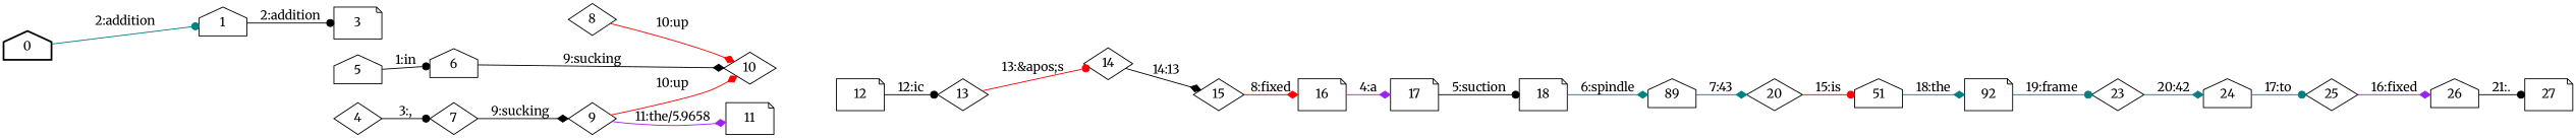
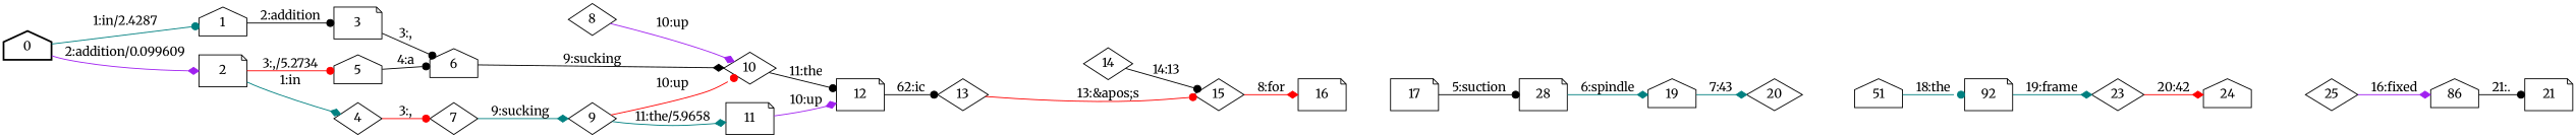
  digraph {
    fontname=Merriweather
    nodesep=0.25
    rankdir=LR
    ranksep=0.4
    node [fontname=Merriweather fontsize=14 shape=diamond style=solid]
    edge [arrowhead=dot color=black fontname=Merriweather fontsize=14]
    n1 [label=0 shape=house style=bold]
    n2 [label=1 shape=house]
+   n3 [label=2 shape=note]
    n4 [label=3 shape=note]
    n5 [label=4]
    n6 [label=5 shape=house]
    n7 [label=6 shape=house]
    n8 [label=7]
    n9 [label=10]
    n10 [label=9]
    n11 [label=8]
    n12 [label=11 shape=note]
    n13 [label=12 shape=note]
    n14 [label=13]
    n15 [label=14]
    n16 [label=15]
    n17 [label=16 shape=note]
    n18 [label=17 shape=note]
-   n19 [label=18 shape=note]
-   n20 [label=89 shape=house]
+   n19 [label=28 shape=note]
+   n20 [label=19 shape=house]
    n21 [label=20]
    n22 [label=51 shape=house]
    n23 [label=92 shape=note]
    n24 [label=23]
    n25 [label=24 shape=house]
    n26 [label=25]
-   n27 [label=26 shape=house]
-   n28 [label=27 shape=note]
-   n1 -> n2 [color=teal label="2:addition"]
+   n27 [label=86 shape=house]
+   n28 [label=21 shape=note]
+   n1 -> n2 [color=teal label="1:in/2.4287"]
+   n1 -> n3 [arrowhead=diamond color=purple label="2:addition/0.099609"]
    n2 -> n4 [label="2:addition"]
-   n5 -> n8 [label="3:,"]
-   n6 -> n7 [label="1:in"]
+   n3 -> n5 [arrowhead=diamond color=teal label="1:in"]
+   n3 -> n6 [color=red label="3:,/5.2734"]
+   n4 -> n7 [label="3:,"]
+   n5 -> n8 [color=red label="3:,"]
+   n6 -> n7 [label="4:a"]
    n7 -> n9 [arrowhead=diamond label="9:sucking"]
-   n8 -> n10 [arrowhead=diamond label="9:sucking"]
-   n10 -> n9 [arrowhead=diamond color=red label="10:up"]
-   n10 -> n12 [arrowhead=diamond color=purple label="11:the/5.9658"]
-   n11 -> n9 [arrowhead=diamond color=red label="10:up"]
-   n13 -> n14 [label="12:ic"]
-   n14 -> n15 [color=red label="13:&apos;s"]
-   n15 -> n16 [arrowhead=diamond label="14:13"]
-   n16 -> n17 [arrowhead=diamond color=red label="8:fixed"]
-   n17 -> n18 [arrowhead=diamond color=purple label="4:a"]
+   n8 -> n10 [arrowhead=diamond color=teal label="9:sucking"]
+   n9 -> n13 [label="11:the"]
+   n10 -> n9 [color=red label="10:up"]
+   n10 -> n12 [arrowhead=diamond color=teal label="11:the/5.9658"]
+   n11 -> n9 [arrowhead=diamond color=purple label="10:up"]
+   n12 -> n13 [arrowhead=diamond color=purple label="10:up"]
+   n13 -> n14 [label="62:ic"]
+   n14 -> n16 [color=red label="13:&apos;s"]
+   n15 -> n16 [label="14:13"]
+   n16 -> n17 [arrowhead=diamond color=red label="8:for"]
    n18 -> n19 [label="5:suction"]
    n19 -> n20 [arrowhead=diamond color=teal label="6:spindle"]
    n20 -> n21 [arrowhead=diamond color=teal label="7:43"]
-   n21 -> n22 [color=red label="15:is"]
-   n22 -> n23 [arrowhead=diamond color=teal label="18:the"]
-   n23 -> n24 [color=teal label="19:frame"]
-   n24 -> n25 [arrowhead=diamond color=teal label="20:42"]
-   n25 -> n26 [color=teal label="17:to"]
+   n22 -> n23 [color=teal label="18:the"]
+   n23 -> n24 [arrowhead=diamond color=teal label="19:frame"]
+   n24 -> n25 [arrowhead=diamond color=red label="20:42"]
    n26 -> n27 [arrowhead=diamond color=purple label="16:fixed"]
    n27 -> n28 [label="21:."]
  }
